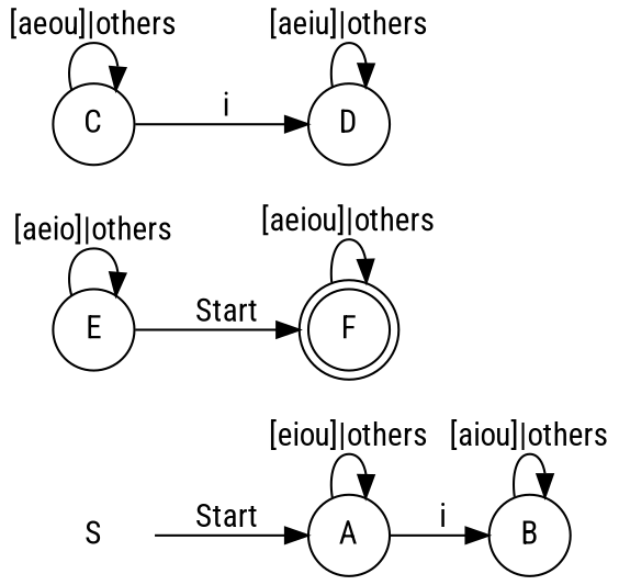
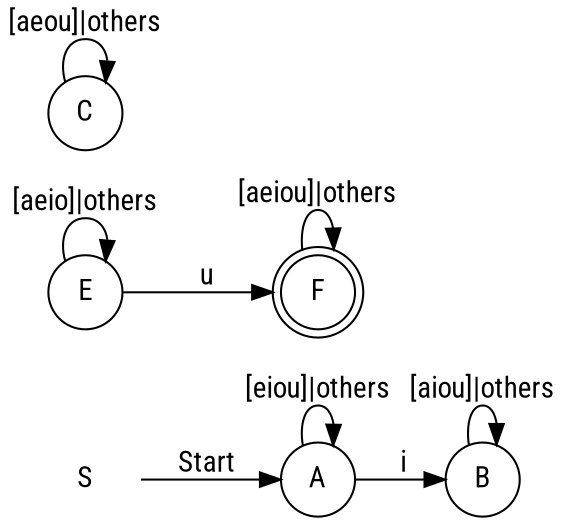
  digraph {
    fontname="Roboto Condensed"
    rankdir=LR
    node [fontname="Roboto Condensed" shape=circle]
    edge [fontname="Roboto Condensed"]
    S [shape=none]
    A
    B
    F [shape=doublecircle]
    C
-   D
    E
    S -> A [label=Start]
    A -> A [label="[eiou]|others"]
    A -> B [label=i]
    B -> B [label="[aiou]|others"]
    F -> F [label="[aeiou]|others"]
    C -> C [label="[aeou]|others"]
-   C -> D [label=i]
-   D -> D [label="[aeiu]|others"]
-   E -> F [label=Start]
+   E -> F [label=u]
    E -> E [label="[aeio]|others"]
  }
